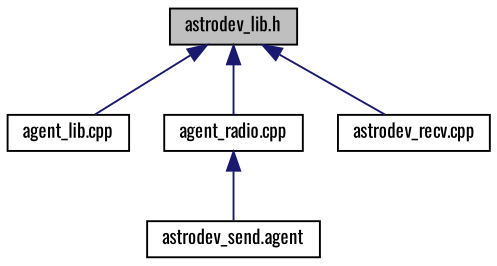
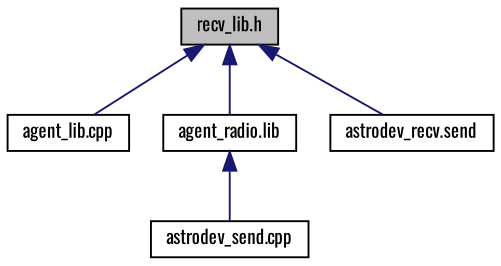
  digraph {
    fontname=Oswald
    node [color=black fillcolor=white fontname=Oswald fontsize=10 shape=record style=filled]
    edge [color=midnightblue dir=back fontname=Oswald fontsize=10 labelfontname=Helvetica labelfontsize=10 style=solid]
-   n1 [fillcolor=grey75 fontcolor=black height=0.2 label="astrodev_lib.h" width=0.4]
+   n1 [fillcolor=grey75 fontcolor=black height=0.2 label="recv_lib.h" width=0.4]
    n2 [height=0.2 label="agent_lib.cpp" width=0.4]
-   n3 [height=0.2 label="agent_radio.cpp" width=0.4]
-   n4 [height=0.2 label="astrodev_recv.cpp" width=0.4]
-   n5 [height=0.2 label="astrodev_send.agent" width=0.4]
+   n3 [height=0.2 label="agent_radio.lib" width=0.4]
+   n4 [height=0.2 label="astrodev_recv.send" width=0.4]
+   n5 [height=0.2 label="astrodev_send.cpp" width=0.4]
    n1 -> n2
    n1 -> n3
    n1 -> n4
    n3 -> n5
  }
